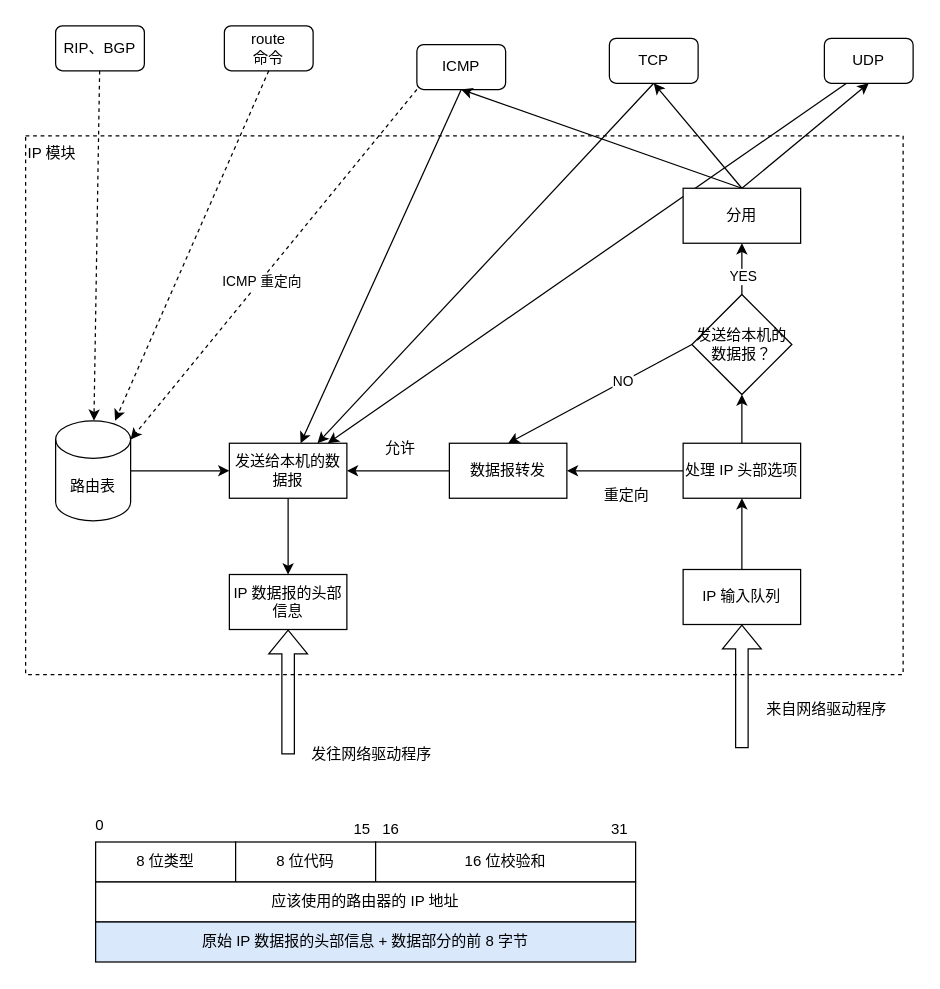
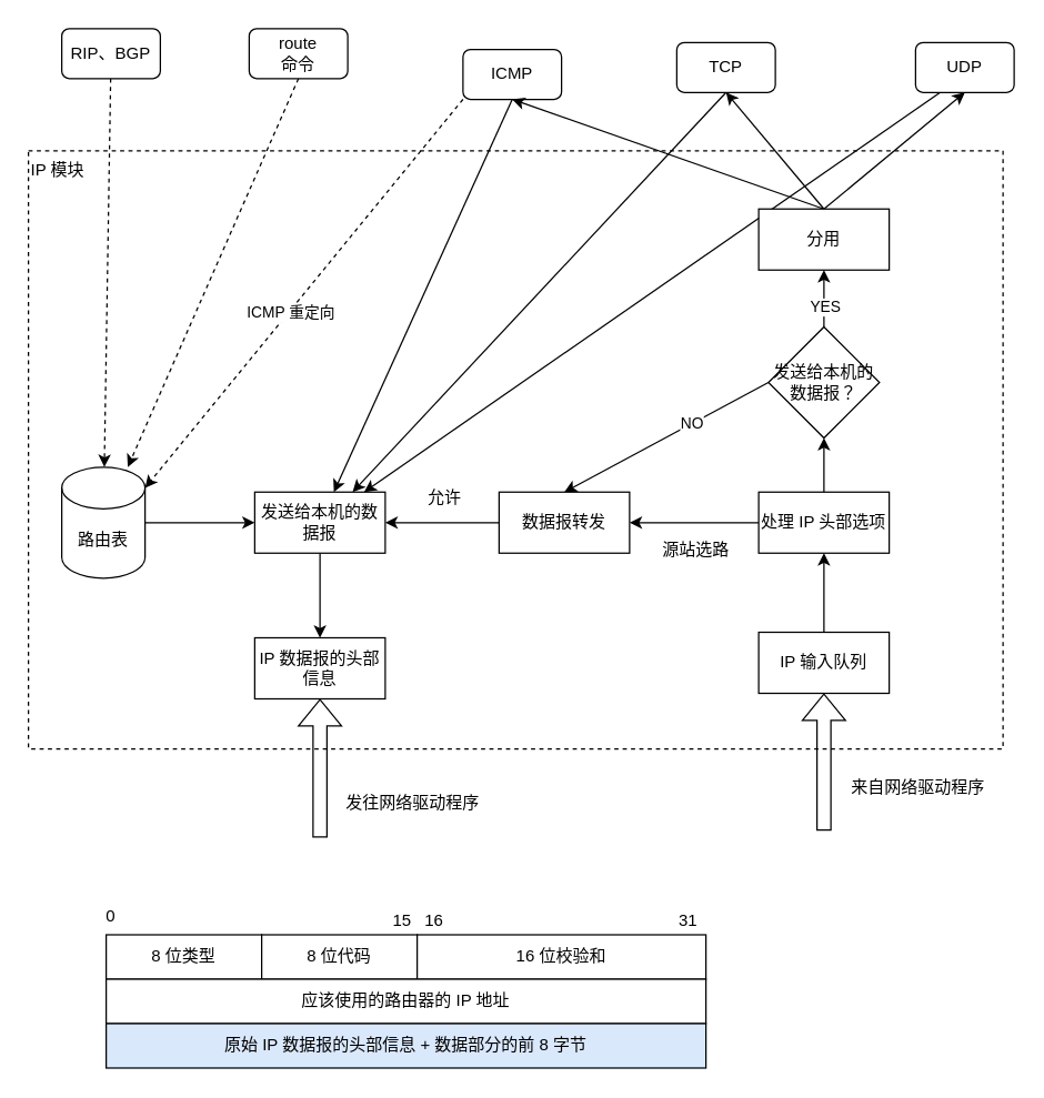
  <mxCell id="0" />
  <mxCell id="1" parent="0" />
  <mxCell id="2" value="IP 模块" style="rounded=0;whiteSpace=wrap;html=1;dashed=1;align=left;verticalAlign=top;" vertex="1" parent="1"><mxGeometry x="20" y="108" width="702" height="431" as="geometry" /></mxCell>
  <mxCell id="3" style="edgeStyle=none;rounded=0;orthogonalLoop=1;jettySize=auto;html=1;exitX=0.5;exitY=0;exitDx=0;exitDy=0;entryX=0.5;entryY=1;entryDx=0;entryDy=0;" parent="1" source="4" target="7" edge="1"><mxGeometry relative="1" as="geometry" /></mxCell>
  <mxCell id="4" value="IP 输入队列" style="rounded=0;whiteSpace=wrap;html=1;" parent="1" vertex="1"><mxGeometry x="546" y="455" width="94" height="44" as="geometry" /></mxCell>
  <mxCell id="5" style="edgeStyle=none;rounded=0;orthogonalLoop=1;jettySize=auto;html=1;exitX=0.5;exitY=0;exitDx=0;exitDy=0;entryX=0.5;entryY=1;entryDx=0;entryDy=0;" parent="1" source="7" target="12" edge="1"><mxGeometry relative="1" as="geometry" /></mxCell>
  <mxCell id="6" style="edgeStyle=none;rounded=0;orthogonalLoop=1;jettySize=auto;html=1;exitX=0;exitY=0.5;exitDx=0;exitDy=0;" parent="1" source="7" target="26" edge="1"><mxGeometry relative="1" as="geometry" /></mxCell>
  <mxCell id="7" value="处理 IP 头部选项" style="rounded=0;whiteSpace=wrap;html=1;" parent="1" vertex="1"><mxGeometry x="546" y="354" width="94" height="44" as="geometry" /></mxCell>
  <mxCell id="8" style="edgeStyle=none;rounded=0;orthogonalLoop=1;jettySize=auto;html=1;exitX=0.5;exitY=0;exitDx=0;exitDy=0;entryX=0.5;entryY=1;entryDx=0;entryDy=0;" parent="1" source="12" target="24" edge="1"><mxGeometry relative="1" as="geometry" /></mxCell>
  <mxCell id="9" value="YES" style="edgeLabel;html=1;align=center;verticalAlign=middle;resizable=0;points=[];" parent="8" vertex="1" connectable="0"><mxGeometry x="-0.264" relative="1" as="geometry"><mxPoint as="offset" /></mxGeometry></mxCell>
  <mxCell id="10" style="edgeStyle=none;rounded=0;orthogonalLoop=1;jettySize=auto;html=1;exitX=0;exitY=0.5;exitDx=0;exitDy=0;entryX=0.5;entryY=0;entryDx=0;entryDy=0;" parent="1" source="12" target="26" edge="1"><mxGeometry relative="1" as="geometry" /></mxCell>
  <mxCell id="11" value="NO" style="edgeLabel;html=1;align=center;verticalAlign=middle;resizable=0;points=[];" parent="10" vertex="1" connectable="0"><mxGeometry x="-0.24" relative="1" as="geometry"><mxPoint as="offset" /></mxGeometry></mxCell>
  <mxCell id="12" value="发送给本机的数据报？" style="rhombus;whiteSpace=wrap;html=1;" parent="1" vertex="1"><mxGeometry x="553" y="235" width="80" height="80" as="geometry" /></mxCell>
  <mxCell id="13" style="rounded=0;orthogonalLoop=1;jettySize=auto;html=1;exitX=0.5;exitY=1;exitDx=0;exitDy=0;" edge="1" parent="1" source="16" target="28"><mxGeometry relative="1" as="geometry" /></mxCell>
  <mxCell id="14" style="edgeStyle=none;rounded=0;orthogonalLoop=1;jettySize=auto;html=1;exitX=0;exitY=1;exitDx=0;exitDy=0;entryX=1;entryY=0;entryDx=0;entryDy=15;entryPerimeter=0;dashed=1;" edge="1" parent="1" source="16" target="31"><mxGeometry relative="1" as="geometry" /></mxCell>
  <mxCell id="15" value="ICMP 重定向" style="edgeLabel;html=1;align=center;verticalAlign=middle;resizable=0;points=[];" vertex="1" connectable="0" parent="14"><mxGeometry x="0.093" y="1" relative="1" as="geometry"><mxPoint as="offset" /></mxGeometry></mxCell>
  <mxCell id="16" value="ICMP" style="rounded=1;whiteSpace=wrap;html=1;" parent="1" vertex="1"><mxGeometry x="333" y="35" width="71" height="36" as="geometry" /></mxCell>
  <mxCell id="17" style="edgeStyle=none;rounded=0;orthogonalLoop=1;jettySize=auto;html=1;exitX=0.5;exitY=1;exitDx=0;exitDy=0;entryX=0.75;entryY=0;entryDx=0;entryDy=0;" edge="1" parent="1" source="18" target="28"><mxGeometry relative="1" as="geometry" /></mxCell>
  <mxCell id="18" value="TCP" style="rounded=1;whiteSpace=wrap;html=1;" parent="1" vertex="1"><mxGeometry x="487" y="30" width="71" height="36" as="geometry" /></mxCell>
  <mxCell id="19" style="edgeStyle=none;rounded=0;orthogonalLoop=1;jettySize=auto;html=1;exitX=0.25;exitY=1;exitDx=0;exitDy=0;" edge="1" parent="1" source="20" target="28"><mxGeometry relative="1" as="geometry" /></mxCell>
  <mxCell id="20" value="UDP" style="rounded=1;whiteSpace=wrap;html=1;" parent="1" vertex="1"><mxGeometry x="659" y="30" width="71" height="36" as="geometry" /></mxCell>
  <mxCell id="21" style="rounded=0;orthogonalLoop=1;jettySize=auto;html=1;exitX=0.5;exitY=0;exitDx=0;exitDy=0;entryX=0.5;entryY=1;entryDx=0;entryDy=0;" parent="1" source="24" target="16" edge="1"><mxGeometry relative="1" as="geometry" /></mxCell>
  <mxCell id="22" style="edgeStyle=none;rounded=0;orthogonalLoop=1;jettySize=auto;html=1;exitX=0.5;exitY=0;exitDx=0;exitDy=0;entryX=0.5;entryY=1;entryDx=0;entryDy=0;" parent="1" source="24" target="18" edge="1"><mxGeometry relative="1" as="geometry" /></mxCell>
  <mxCell id="23" style="edgeStyle=none;rounded=0;orthogonalLoop=1;jettySize=auto;html=1;exitX=0.5;exitY=0;exitDx=0;exitDy=0;entryX=0.5;entryY=1;entryDx=0;entryDy=0;" parent="1" source="24" target="20" edge="1"><mxGeometry relative="1" as="geometry" /></mxCell>
  <mxCell id="24" value="分用" style="rounded=0;whiteSpace=wrap;html=1;" parent="1" vertex="1"><mxGeometry x="546" y="150" width="94" height="44" as="geometry" /></mxCell>
  <mxCell id="25" style="edgeStyle=none;rounded=0;orthogonalLoop=1;jettySize=auto;html=1;exitX=0;exitY=0.5;exitDx=0;exitDy=0;entryX=1;entryY=0.5;entryDx=0;entryDy=0;" parent="1" source="26" target="28" edge="1"><mxGeometry relative="1" as="geometry" /></mxCell>
  <mxCell id="26" value="数据报转发" style="rounded=0;whiteSpace=wrap;html=1;" parent="1" vertex="1"><mxGeometry x="359" y="354" width="94" height="44" as="geometry" /></mxCell>
  <mxCell id="27" style="edgeStyle=none;rounded=0;orthogonalLoop=1;jettySize=auto;html=1;exitX=0.5;exitY=1;exitDx=0;exitDy=0;entryX=0.5;entryY=0;entryDx=0;entryDy=0;" parent="1" source="28" target="29" edge="1"><mxGeometry relative="1" as="geometry" /></mxCell>
  <mxCell id="28" value="发送给本机的数据报" style="rounded=0;whiteSpace=wrap;html=1;" parent="1" vertex="1"><mxGeometry x="183" y="354" width="94" height="44" as="geometry" /></mxCell>
  <mxCell id="29" value="IP 数据报的头部信息" style="rounded=0;whiteSpace=wrap;html=1;" parent="1" vertex="1"><mxGeometry x="183" y="459" width="94" height="44" as="geometry" /></mxCell>
  <mxCell id="30" style="edgeStyle=none;rounded=0;orthogonalLoop=1;jettySize=auto;html=1;exitX=1;exitY=0.5;exitDx=0;exitDy=0;exitPerimeter=0;entryX=0;entryY=0.5;entryDx=0;entryDy=0;" parent="1" source="31" target="28" edge="1"><mxGeometry relative="1" as="geometry" /></mxCell>
  <mxCell id="31" value="路由表" style="shape=cylinder3;whiteSpace=wrap;html=1;boundedLbl=1;backgroundOutline=1;size=15;" parent="1" vertex="1"><mxGeometry x="44" y="336" width="60" height="80" as="geometry" /></mxCell>
- <mxCell id="32" value="重定向" style="text;html=1;strokeColor=none;fillColor=none;align=center;verticalAlign=middle;whiteSpace=wrap;rounded=0;" parent="1" vertex="1"><mxGeometry x="471" y="381" width="60" height="30" as="geometry" /></mxCell>
+ <mxCell id="32" value="源站选路" style="text;html=1;strokeColor=none;fillColor=none;align=center;verticalAlign=middle;whiteSpace=wrap;rounded=0;" parent="1" vertex="1"><mxGeometry x="471" y="381" width="60" height="30" as="geometry" /></mxCell>
  <mxCell id="33" value="允许" style="text;html=1;strokeColor=none;fillColor=none;align=center;verticalAlign=middle;whiteSpace=wrap;rounded=0;" parent="1" vertex="1"><mxGeometry x="290" y="343" width="60" height="30" as="geometry" /></mxCell>
  <mxCell id="34" style="edgeStyle=none;rounded=0;orthogonalLoop=1;jettySize=auto;html=1;dashed=1;" edge="1" parent="1" source="35" target="31"><mxGeometry relative="1" as="geometry" /></mxCell>
  <mxCell id="35" value="RIP、BGP" style="rounded=1;whiteSpace=wrap;html=1;" parent="1" vertex="1"><mxGeometry x="44" y="20" width="71" height="36" as="geometry" /></mxCell>
  <mxCell id="36" style="edgeStyle=none;rounded=0;orthogonalLoop=1;jettySize=auto;html=1;exitX=0.5;exitY=1;exitDx=0;exitDy=0;dashed=1;" edge="1" parent="1" source="37" target="31"><mxGeometry relative="1" as="geometry" /></mxCell>
  <mxCell id="37" value="route&lt;br&gt;命令" style="rounded=1;whiteSpace=wrap;html=1;" parent="1" vertex="1"><mxGeometry x="179" y="20" width="71" height="36" as="geometry" /></mxCell>
  <mxCell id="38" value="" style="shape=flexArrow;endArrow=classic;html=1;rounded=0;entryX=0.5;entryY=1;entryDx=0;entryDy=0;" edge="1" parent="1" target="4"><mxGeometry width="50" height="50" relative="1" as="geometry"><mxPoint x="593" y="598" as="sourcePoint" /><mxPoint x="621" y="558" as="targetPoint" /></mxGeometry></mxCell>
  <mxCell id="39" value="" style="shape=flexArrow;endArrow=classic;html=1;rounded=0;entryX=0.5;entryY=1;entryDx=0;entryDy=0;" edge="1" parent="1" target="29"><mxGeometry width="50" height="50" relative="1" as="geometry"><mxPoint x="230" y="603" as="sourcePoint" /><mxPoint x="253" y="562" as="targetPoint" /></mxGeometry></mxCell>
  <mxCell id="40" value="来自网络驱动程序" style="text;html=1;strokeColor=none;fillColor=none;align=center;verticalAlign=middle;whiteSpace=wrap;rounded=0;dashed=1;" vertex="1" parent="1"><mxGeometry x="608" y="556" width="106" height="21" as="geometry" /></mxCell>
- <mxCell id="41" value="发往网络驱动程序" style="text;html=1;strokeColor=none;fillColor=none;align=center;verticalAlign=middle;whiteSpace=wrap;rounded=0;dashed=1;" vertex="1" parent="1"><mxGeometry x="244" y="592" width="106" height="21" as="geometry" /></mxCell>
+ <mxCell id="41" value="发往网络驱动程序" style="text;html=1;strokeColor=none;fillColor=none;align=center;verticalAlign=middle;whiteSpace=wrap;rounded=0;dashed=1;" vertex="1" parent="1"><mxGeometry x="244" y="567" width="106" height="21" as="geometry" /></mxCell>
  <mxCell id="42" value="8 位类型" style="rounded=0;whiteSpace=wrap;html=1;" vertex="1" parent="1"><mxGeometry x="76" y="673" width="112" height="32" as="geometry" /></mxCell>
  <mxCell id="43" value="8 位代码" style="rounded=0;whiteSpace=wrap;html=1;" vertex="1" parent="1"><mxGeometry x="188" y="673" width="112" height="32" as="geometry" /></mxCell>
  <mxCell id="44" value="16 位校验和" style="rounded=0;whiteSpace=wrap;html=1;" vertex="1" parent="1"><mxGeometry x="300" y="673" width="208" height="32" as="geometry" /></mxCell>
  <mxCell id="45" value="0" style="text;html=1;strokeColor=none;fillColor=none;align=center;verticalAlign=middle;whiteSpace=wrap;rounded=0;" vertex="1" parent="1"><mxGeometry x="67" y="650" width="25" height="20" as="geometry" /></mxCell>
  <mxCell id="46" value="15" style="text;html=1;strokeColor=none;fillColor=none;align=center;verticalAlign=middle;whiteSpace=wrap;rounded=0;" vertex="1" parent="1"><mxGeometry x="277" y="653" width="25" height="20" as="geometry" /></mxCell>
  <mxCell id="47" value="16" style="text;html=1;strokeColor=none;fillColor=none;align=center;verticalAlign=middle;whiteSpace=wrap;rounded=0;" vertex="1" parent="1"><mxGeometry x="300" y="653" width="25" height="20" as="geometry" /></mxCell>
  <mxCell id="48" value="31" style="text;html=1;strokeColor=none;fillColor=none;align=center;verticalAlign=middle;whiteSpace=wrap;rounded=0;" vertex="1" parent="1"><mxGeometry x="483" y="653" width="25" height="20" as="geometry" /></mxCell>
  <mxCell id="49" value="应该使用的路由器的 IP 地址" style="rounded=0;whiteSpace=wrap;html=1;" vertex="1" parent="1"><mxGeometry x="76" y="705" width="432" height="32" as="geometry" /></mxCell>
  <mxCell id="50" value="原始 IP 数据报的头部信息 + 数据部分的前 8 字节" style="rounded=0;whiteSpace=wrap;html=1;fillColor=#dae8fc;" vertex="1" parent="1"><mxGeometry x="76" y="737" width="432" height="32" as="geometry" /></mxCell>
